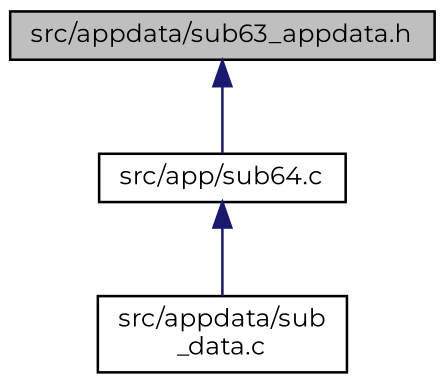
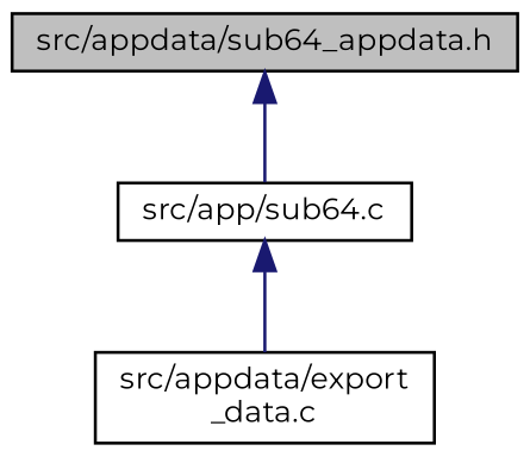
  digraph {
    fontname=Montserrat
    node [color=black fillcolor=white fontname=Montserrat fontsize=10 shape=record style=filled]
    edge [color=midnightblue dir=back fontname=Montserrat fontsize=10 labelfontname=Helvetica labelfontsize=10 style=solid]
-   n1 [fillcolor=grey75 fontcolor=black height=0.2 label="src/appdata/sub63_appdata.h" width=0.4]
+   n1 [fillcolor=grey75 fontcolor=black height=0.2 label="src/appdata/sub64_appdata.h" width=0.4]
    n2 [height=0.2 label="src/app/sub64.c" width=0.4]
-   n3 [height=0.2 label="src/appdata/sub\l_data.c" width=0.4]
+   n3 [height=0.2 label="src/appdata/export\l_data.c" width=0.4]
    n1 -> n2
    n2 -> n3
  }
